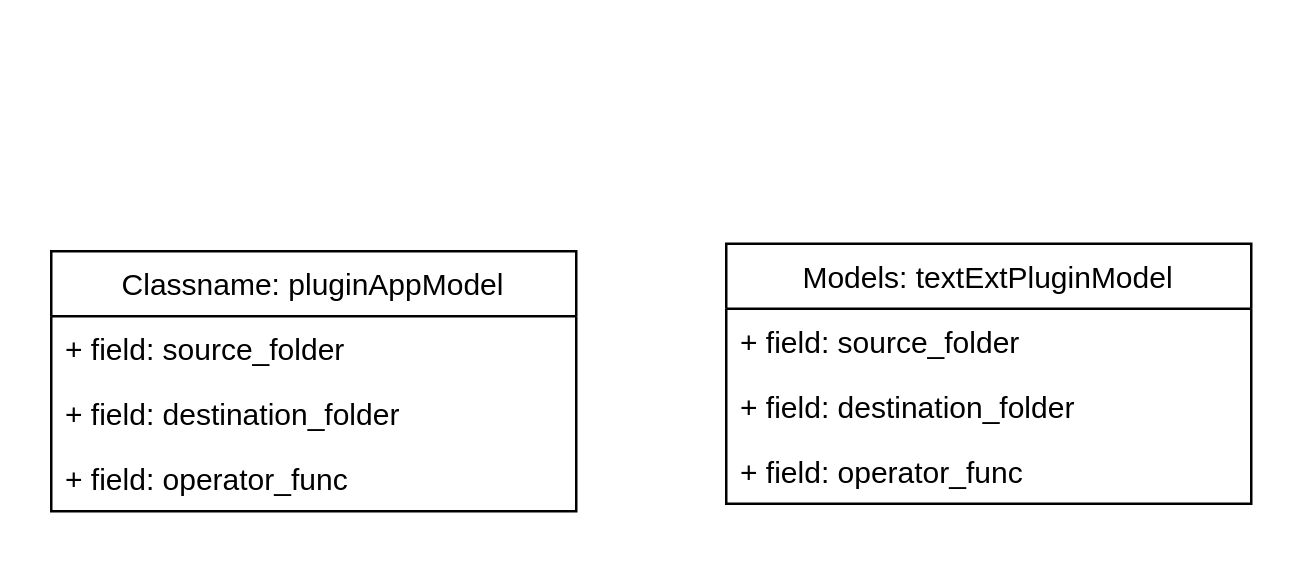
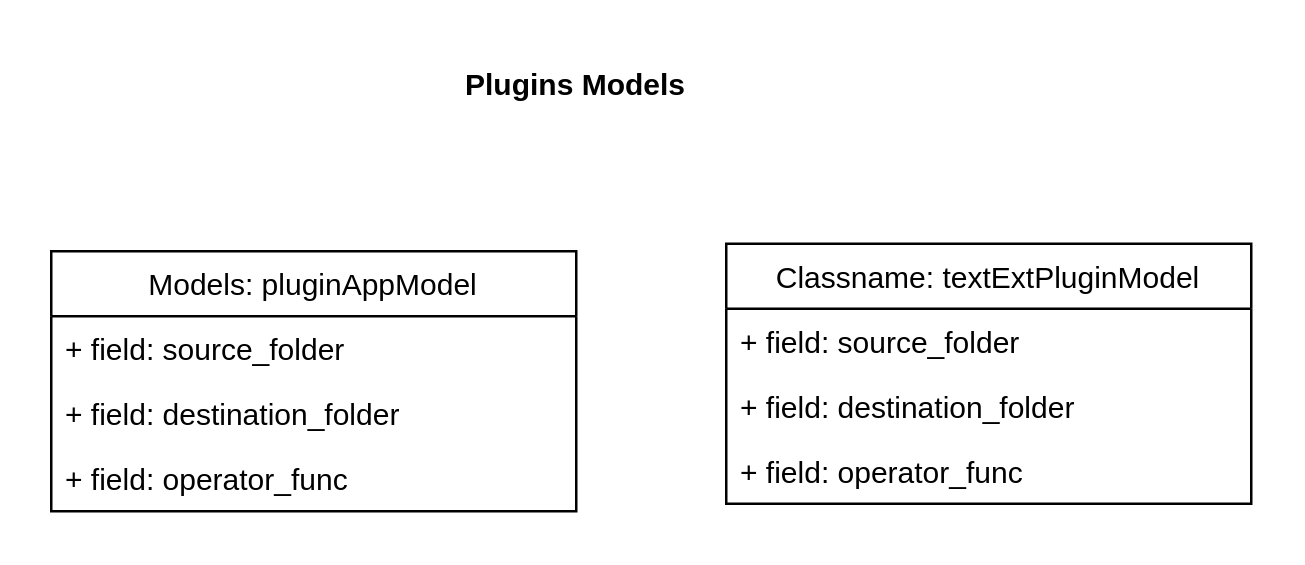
  <mxCell id="0" />
  <mxCell id="1" parent="0" />
- <mxCell id="2" value="Classname: pluginAppModel" style="swimlane;fontStyle=0;childLayout=stackLayout;horizontal=1;startSize=26;fillColor=none;horizontalStack=0;resizeParent=1;resizeParentMax=0;resizeLast=0;collapsible=1;marginBottom=0;" vertex="1" parent="1"><mxGeometry x="20" y="100" width="210" height="104" as="geometry" /></mxCell>
+ <mxCell id="2" value="Models: pluginAppModel" style="swimlane;fontStyle=0;childLayout=stackLayout;horizontal=1;startSize=26;fillColor=none;horizontalStack=0;resizeParent=1;resizeParentMax=0;resizeLast=0;collapsible=1;marginBottom=0;" vertex="1" parent="1"><mxGeometry x="20" y="100" width="210" height="104" as="geometry" /></mxCell>
  <mxCell id="3" value="+ field: source_folder" style="text;strokeColor=none;fillColor=none;align=left;verticalAlign=top;spacingLeft=4;spacingRight=4;overflow=hidden;rotatable=0;points=[[0,0.5],[1,0.5]];portConstraint=eastwest;" vertex="1" parent="2"><mxGeometry y="26" width="210" height="26" as="geometry" /></mxCell>
  <mxCell id="4" value="+ field: destination_folder" style="text;strokeColor=none;fillColor=none;align=left;verticalAlign=top;spacingLeft=4;spacingRight=4;overflow=hidden;rotatable=0;points=[[0,0.5],[1,0.5]];portConstraint=eastwest;" vertex="1" parent="2"><mxGeometry y="52" width="210" height="26" as="geometry" /></mxCell>
  <mxCell id="5" value="+ field: operator_func" style="text;strokeColor=none;fillColor=none;align=left;verticalAlign=top;spacingLeft=4;spacingRight=4;overflow=hidden;rotatable=0;points=[[0,0.5],[1,0.5]];portConstraint=eastwest;" vertex="1" parent="2"><mxGeometry y="78" width="210" height="26" as="geometry" /></mxCell>
- <mxCell id="6" value="Models: textExtPluginModel" style="swimlane;fontStyle=0;childLayout=stackLayout;horizontal=1;startSize=26;fillColor=none;horizontalStack=0;resizeParent=1;resizeParentMax=0;resizeLast=0;collapsible=1;marginBottom=0;" vertex="1" parent="1"><mxGeometry x="290" y="97" width="210" height="104" as="geometry" /></mxCell>
+ <mxCell id="6" value="Classname: textExtPluginModel" style="swimlane;fontStyle=0;childLayout=stackLayout;horizontal=1;startSize=26;fillColor=none;horizontalStack=0;resizeParent=1;resizeParentMax=0;resizeLast=0;collapsible=1;marginBottom=0;" vertex="1" parent="1"><mxGeometry x="290" y="97" width="210" height="104" as="geometry" /></mxCell>
  <mxCell id="7" value="+ field: source_folder" style="text;strokeColor=none;fillColor=none;align=left;verticalAlign=top;spacingLeft=4;spacingRight=4;overflow=hidden;rotatable=0;points=[[0,0.5],[1,0.5]];portConstraint=eastwest;" vertex="1" parent="6"><mxGeometry y="26" width="210" height="26" as="geometry" /></mxCell>
  <mxCell id="8" value="+ field: destination_folder" style="text;strokeColor=none;fillColor=none;align=left;verticalAlign=top;spacingLeft=4;spacingRight=4;overflow=hidden;rotatable=0;points=[[0,0.5],[1,0.5]];portConstraint=eastwest;" vertex="1" parent="6"><mxGeometry y="52" width="210" height="26" as="geometry" /></mxCell>
  <mxCell id="9" value="+ field: operator_func" style="text;strokeColor=none;fillColor=none;align=left;verticalAlign=top;spacingLeft=4;spacingRight=4;overflow=hidden;rotatable=0;points=[[0,0.5],[1,0.5]];portConstraint=eastwest;" vertex="1" parent="6"><mxGeometry y="78" width="210" height="26" as="geometry" /></mxCell>
+ <mxCell id="10" value="Plugins Models" style="text;strokeColor=none;fillColor=none;align=left;verticalAlign=top;spacingLeft=4;spacingRight=4;overflow=hidden;rotatable=0;points=[[0,0.5],[1,0.5]];portConstraint=eastwest;fontStyle=1" vertex="1" parent="1"><mxGeometry x="180" y="20" width="100" height="26" as="geometry" /></mxCell>
